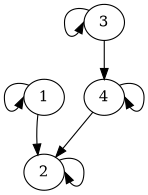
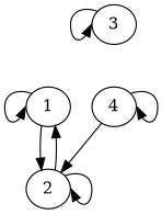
  digraph {
    node [fillcolor=lightgrey]
    1 [height=0.1 width=0.1]
    2 [height=0.1 width=0.1]
    3 [height=0.1 width=0.1]
    4 [height=0.1 width=0.1]
    1 -> 1 [headport=w]
    1 -> 2
+   2 -> 1
    2 -> 2 [headport=e]
    3 -> 3 [headport=w]
-   3 -> 4
    4 -> 2
    4 -> 4 [headport=e]
  }
